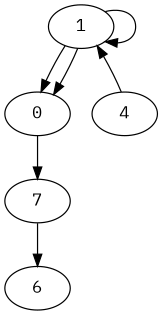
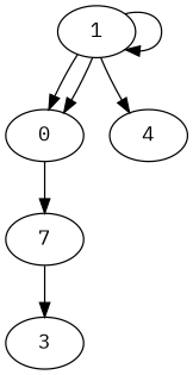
  digraph {
    fontname="IBM Plex Mono"
    node [fontname="IBM Plex Mono" operator=OR]
    edge [fontname="IBM Plex Mono"]
    0
    7 [cost=44.0 distribution=Attacker operator=BE probability=0.9696969696969697]
-   3 [sink=Attacker label=6]
+   3 [sink=Attacker]
    1 [cost=79.0 operator=AND probability=0.4166666666666667]
    4 [cost=42.0 distribution=Attacker operator=BE probability=0.3770491803278688]
    0 -> 7
    7 -> 3
    1 -> 0
    1 -> 0
    1 -> 1
-   4 -> 1
+   1 -> 4
  }
